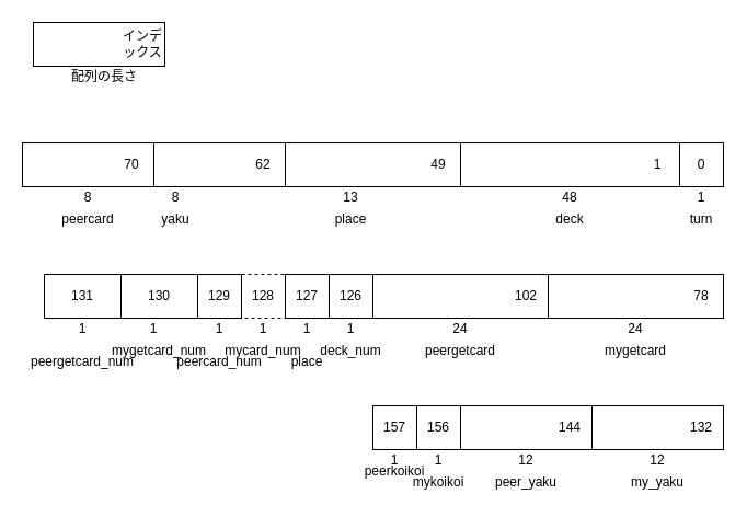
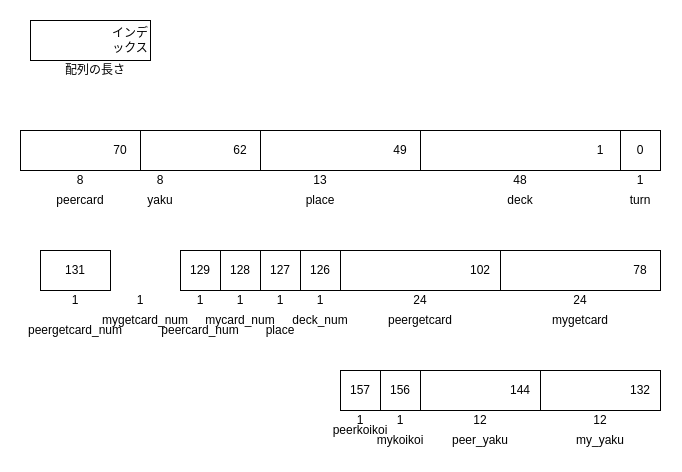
  <mxCell id="0" />
  <mxCell id="1" parent="0" />
  <mxCell id="2" value="" style="rounded=0;whiteSpace=wrap;html=1;fillColor=none;" vertex="1" parent="1"><mxGeometry x="30" y="20" width="120" height="40" as="geometry" /></mxCell>
  <mxCell id="3" value="インデックス" style="text;html=1;strokeColor=none;fillColor=none;align=center;verticalAlign=middle;whiteSpace=wrap;rounded=0;" vertex="1" parent="1"><mxGeometry x="110" y="30" width="40" height="20" as="geometry" /></mxCell>
  <mxCell id="4" value="配列の長さ" style="text;html=1;strokeColor=none;fillColor=none;align=center;verticalAlign=middle;whiteSpace=wrap;rounded=0;" vertex="1" parent="1"><mxGeometry x="60" y="60" width="70" height="20" as="geometry" /></mxCell>
  <mxCell id="5" value="" style="rounded=0;whiteSpace=wrap;html=1;fillColor=none;" vertex="1" parent="1"><mxGeometry x="620" y="130" width="40" height="40" as="geometry" /></mxCell>
  <mxCell id="6" value="1" style="text;html=1;strokeColor=none;fillColor=none;align=center;verticalAlign=middle;whiteSpace=wrap;rounded=0;" vertex="1" parent="1"><mxGeometry x="620" y="170" width="40" height="20" as="geometry" /></mxCell>
  <mxCell id="7" value="0" style="text;html=1;strokeColor=none;fillColor=none;align=center;verticalAlign=middle;whiteSpace=wrap;rounded=0;" vertex="1" parent="1"><mxGeometry x="620" y="140" width="40" height="20" as="geometry" /></mxCell>
  <mxCell id="8" value="turn" style="text;html=1;strokeColor=none;fillColor=none;align=center;verticalAlign=middle;whiteSpace=wrap;rounded=0;" vertex="1" parent="1"><mxGeometry x="620" y="190" width="40" height="20" as="geometry" /></mxCell>
  <mxCell id="9" value="" style="rounded=0;whiteSpace=wrap;html=1;fillColor=none;" vertex="1" parent="1"><mxGeometry x="420" y="130" width="200" height="40" as="geometry" /></mxCell>
  <mxCell id="10" value="1" style="text;html=1;strokeColor=none;fillColor=none;align=center;verticalAlign=middle;whiteSpace=wrap;rounded=0;" vertex="1" parent="1"><mxGeometry x="580" y="140" width="40" height="20" as="geometry" /></mxCell>
  <mxCell id="11" value="48" style="text;html=1;strokeColor=none;fillColor=none;align=center;verticalAlign=middle;whiteSpace=wrap;rounded=0;" vertex="1" parent="1"><mxGeometry x="500" y="170" width="40" height="20" as="geometry" /></mxCell>
  <mxCell id="12" value="deck" style="text;html=1;strokeColor=none;fillColor=none;align=center;verticalAlign=middle;whiteSpace=wrap;rounded=0;" vertex="1" parent="1"><mxGeometry x="500" y="190" width="40" height="20" as="geometry" /></mxCell>
  <mxCell id="13" value="" style="rounded=0;whiteSpace=wrap;html=1;fillColor=none;" vertex="1" parent="1"><mxGeometry x="260" y="130" width="160" height="40" as="geometry" /></mxCell>
  <mxCell id="14" value="49" style="text;html=1;strokeColor=none;fillColor=none;align=center;verticalAlign=middle;whiteSpace=wrap;rounded=0;" vertex="1" parent="1"><mxGeometry x="380" y="140" width="40" height="20" as="geometry" /></mxCell>
  <mxCell id="15" value="13" style="text;html=1;strokeColor=none;fillColor=none;align=center;verticalAlign=middle;whiteSpace=wrap;rounded=0;" vertex="1" parent="1"><mxGeometry x="300" y="170" width="40" height="20" as="geometry" /></mxCell>
  <mxCell id="16" value="place" style="text;html=1;strokeColor=none;fillColor=none;align=center;verticalAlign=middle;whiteSpace=wrap;rounded=0;" vertex="1" parent="1"><mxGeometry x="300" y="190" width="40" height="20" as="geometry" /></mxCell>
  <mxCell id="17" value="" style="rounded=0;whiteSpace=wrap;html=1;fillColor=none;" vertex="1" parent="1"><mxGeometry x="140" y="130" width="120" height="40" as="geometry" /></mxCell>
  <mxCell id="18" value="62" style="text;html=1;strokeColor=none;fillColor=none;align=center;verticalAlign=middle;whiteSpace=wrap;rounded=0;" vertex="1" parent="1"><mxGeometry x="220" y="140" width="40" height="20" as="geometry" /></mxCell>
  <mxCell id="19" value="8" style="text;html=1;strokeColor=none;fillColor=none;align=center;verticalAlign=middle;whiteSpace=wrap;rounded=0;" vertex="1" parent="1"><mxGeometry x="140" y="170" width="40" height="20" as="geometry" /></mxCell>
  <mxCell id="20" value="yaku" style="text;html=1;strokeColor=none;fillColor=none;align=center;verticalAlign=middle;whiteSpace=wrap;rounded=0;" vertex="1" parent="1"><mxGeometry x="140" y="190" width="40" height="20" as="geometry" /></mxCell>
  <mxCell id="21" value="" style="rounded=0;whiteSpace=wrap;html=1;fillColor=none;" vertex="1" parent="1"><mxGeometry x="20" y="130" width="120" height="40" as="geometry" /></mxCell>
  <mxCell id="22" value="70" style="text;html=1;strokeColor=none;fillColor=none;align=center;verticalAlign=middle;whiteSpace=wrap;rounded=0;" vertex="1" parent="1"><mxGeometry x="100" y="140" width="40" height="20" as="geometry" /></mxCell>
  <mxCell id="23" value="8" style="text;html=1;strokeColor=none;fillColor=none;align=center;verticalAlign=middle;whiteSpace=wrap;rounded=0;" vertex="1" parent="1"><mxGeometry x="60" y="170" width="40" height="20" as="geometry" /></mxCell>
  <mxCell id="24" value="peercard" style="text;html=1;strokeColor=none;fillColor=none;align=center;verticalAlign=middle;whiteSpace=wrap;rounded=0;" vertex="1" parent="1"><mxGeometry x="60" y="190" width="40" height="20" as="geometry" /></mxCell>
  <mxCell id="25" value="" style="rounded=0;whiteSpace=wrap;html=1;fillColor=none;" vertex="1" parent="1"><mxGeometry x="500" y="250" width="160" height="40" as="geometry" /></mxCell>
  <mxCell id="26" value="78" style="text;html=1;strokeColor=none;fillColor=none;align=center;verticalAlign=middle;whiteSpace=wrap;rounded=0;" vertex="1" parent="1"><mxGeometry x="620" y="260" width="40" height="20" as="geometry" /></mxCell>
  <mxCell id="27" value="24" style="text;html=1;strokeColor=none;fillColor=none;align=center;verticalAlign=middle;whiteSpace=wrap;rounded=0;" vertex="1" parent="1"><mxGeometry x="560" y="290" width="40" height="20" as="geometry" /></mxCell>
  <mxCell id="28" value="mygetcard" style="text;html=1;strokeColor=none;fillColor=none;align=center;verticalAlign=middle;whiteSpace=wrap;rounded=0;" vertex="1" parent="1"><mxGeometry x="560" y="310" width="40" height="20" as="geometry" /></mxCell>
  <mxCell id="29" value="" style="rounded=0;whiteSpace=wrap;html=1;fillColor=none;" vertex="1" parent="1"><mxGeometry x="340" y="250" width="160" height="40" as="geometry" /></mxCell>
  <mxCell id="30" value="102" style="text;html=1;strokeColor=none;fillColor=none;align=center;verticalAlign=middle;whiteSpace=wrap;rounded=0;" vertex="1" parent="1"><mxGeometry x="460" y="260" width="40" height="20" as="geometry" /></mxCell>
  <mxCell id="31" value="24" style="text;html=1;strokeColor=none;fillColor=none;align=center;verticalAlign=middle;whiteSpace=wrap;rounded=0;" vertex="1" parent="1"><mxGeometry x="400" y="290" width="40" height="20" as="geometry" /></mxCell>
  <mxCell id="32" value="peergetcard" style="text;html=1;strokeColor=none;fillColor=none;align=center;verticalAlign=middle;whiteSpace=wrap;rounded=0;" vertex="1" parent="1"><mxGeometry x="400" y="310" width="40" height="20" as="geometry" /></mxCell>
  <mxCell id="33" value="126" style="rounded=0;whiteSpace=wrap;html=1;fillColor=none;" vertex="1" parent="1"><mxGeometry x="300" y="250" width="40" height="40" as="geometry" /></mxCell>
  <mxCell id="34" value="1" style="text;html=1;strokeColor=none;fillColor=none;align=center;verticalAlign=middle;whiteSpace=wrap;rounded=0;" vertex="1" parent="1"><mxGeometry x="300" y="290" width="40" height="20" as="geometry" /></mxCell>
  <mxCell id="35" value="deck_num" style="text;html=1;strokeColor=none;fillColor=none;align=center;verticalAlign=middle;whiteSpace=wrap;rounded=0;" vertex="1" parent="1"><mxGeometry x="300" y="310" width="40" height="20" as="geometry" /></mxCell>
  <mxCell id="36" value="127" style="rounded=0;whiteSpace=wrap;html=1;fillColor=none;" vertex="1" parent="1"><mxGeometry x="260" y="250" width="40" height="40" as="geometry" /></mxCell>
  <mxCell id="37" value="1" style="text;html=1;strokeColor=none;fillColor=none;align=center;verticalAlign=middle;whiteSpace=wrap;rounded=0;" vertex="1" parent="1"><mxGeometry x="260" y="290" width="40" height="20" as="geometry" /></mxCell>
  <mxCell id="38" value="place" style="text;html=1;strokeColor=none;fillColor=none;align=center;verticalAlign=middle;whiteSpace=wrap;rounded=0;" vertex="1" parent="1"><mxGeometry x="260" y="320" width="40" height="20" as="geometry" /></mxCell>
- <mxCell id="39" value="128" style="rounded=0;whiteSpace=wrap;html=1;fillColor=none;dashed=1;" vertex="1" parent="1"><mxGeometry x="220" y="250" width="40" height="40" as="geometry" /></mxCell>
+ <mxCell id="39" value="128" style="rounded=0;whiteSpace=wrap;html=1;fillColor=none;" vertex="1" parent="1"><mxGeometry x="220" y="250" width="40" height="40" as="geometry" /></mxCell>
  <mxCell id="40" value="1" style="text;html=1;strokeColor=none;fillColor=none;align=center;verticalAlign=middle;whiteSpace=wrap;rounded=0;" vertex="1" parent="1"><mxGeometry x="220" y="290" width="40" height="20" as="geometry" /></mxCell>
  <mxCell id="41" value="mycard_num" style="text;html=1;strokeColor=none;fillColor=none;align=center;verticalAlign=middle;whiteSpace=wrap;rounded=0;" vertex="1" parent="1"><mxGeometry x="220" y="310" width="40" height="20" as="geometry" /></mxCell>
  <mxCell id="42" value="129" style="rounded=0;whiteSpace=wrap;html=1;fillColor=none;" vertex="1" parent="1"><mxGeometry x="180" y="250" width="40" height="40" as="geometry" /></mxCell>
  <mxCell id="43" value="1" style="text;html=1;strokeColor=none;fillColor=none;align=center;verticalAlign=middle;whiteSpace=wrap;rounded=0;" vertex="1" parent="1"><mxGeometry x="180" y="290" width="40" height="20" as="geometry" /></mxCell>
  <mxCell id="44" value="peercard_num" style="text;html=1;strokeColor=none;fillColor=none;align=center;verticalAlign=middle;whiteSpace=wrap;rounded=0;" vertex="1" parent="1"><mxGeometry x="180" y="320" width="40" height="20" as="geometry" /></mxCell>
- <mxCell id="45" value="130" style="rounded=0;whiteSpace=wrap;html=1;fillColor=none;" vertex="1" parent="1"><mxGeometry x="110" y="250" width="70" height="40" as="geometry" /></mxCell>
  <mxCell id="46" value="1" style="text;html=1;strokeColor=none;fillColor=none;align=center;verticalAlign=middle;whiteSpace=wrap;rounded=0;" vertex="1" parent="1"><mxGeometry x="120" y="290" width="40" height="20" as="geometry" /></mxCell>
  <mxCell id="47" value="mygetcard_num" style="text;html=1;strokeColor=none;fillColor=none;align=center;verticalAlign=middle;whiteSpace=wrap;rounded=0;" vertex="1" parent="1"><mxGeometry x="125" y="310" width="40" height="20" as="geometry" /></mxCell>
  <mxCell id="48" value="131" style="rounded=0;whiteSpace=wrap;html=1;fillColor=none;" vertex="1" parent="1"><mxGeometry x="40" y="250" width="70" height="40" as="geometry" /></mxCell>
  <mxCell id="49" value="1" style="text;html=1;strokeColor=none;fillColor=none;align=center;verticalAlign=middle;whiteSpace=wrap;rounded=0;" vertex="1" parent="1"><mxGeometry x="55" y="290" width="40" height="20" as="geometry" /></mxCell>
  <mxCell id="50" value="peergetcard_num" style="text;html=1;strokeColor=none;fillColor=none;align=center;verticalAlign=middle;whiteSpace=wrap;rounded=0;" vertex="1" parent="1"><mxGeometry x="55" y="320" width="40" height="20" as="geometry" /></mxCell>
  <mxCell id="51" value="" style="rounded=0;whiteSpace=wrap;html=1;fillColor=none;" vertex="1" parent="1"><mxGeometry x="540" y="370" width="120" height="40" as="geometry" /></mxCell>
  <mxCell id="52" value="12" style="text;html=1;strokeColor=none;fillColor=none;align=center;verticalAlign=middle;whiteSpace=wrap;rounded=0;" vertex="1" parent="1"><mxGeometry x="580" y="410" width="40" height="20" as="geometry" /></mxCell>
  <mxCell id="53" value="my_yaku" style="text;html=1;strokeColor=none;fillColor=none;align=center;verticalAlign=middle;whiteSpace=wrap;rounded=0;" vertex="1" parent="1"><mxGeometry x="580" y="430" width="40" height="20" as="geometry" /></mxCell>
  <mxCell id="54" value="132" style="text;html=1;strokeColor=none;fillColor=none;align=center;verticalAlign=middle;whiteSpace=wrap;rounded=0;" vertex="1" parent="1"><mxGeometry x="620" y="380" width="40" height="20" as="geometry" /></mxCell>
  <mxCell id="55" value="" style="rounded=0;whiteSpace=wrap;html=1;fillColor=none;" vertex="1" parent="1"><mxGeometry x="420" y="370" width="120" height="40" as="geometry" /></mxCell>
  <mxCell id="56" value="12" style="text;html=1;strokeColor=none;fillColor=none;align=center;verticalAlign=middle;whiteSpace=wrap;rounded=0;" vertex="1" parent="1"><mxGeometry x="460" y="410" width="40" height="20" as="geometry" /></mxCell>
  <mxCell id="57" value="peer_yaku" style="text;html=1;strokeColor=none;fillColor=none;align=center;verticalAlign=middle;whiteSpace=wrap;rounded=0;" vertex="1" parent="1"><mxGeometry x="460" y="430" width="40" height="20" as="geometry" /></mxCell>
  <mxCell id="58" value="144" style="text;html=1;strokeColor=none;fillColor=none;align=center;verticalAlign=middle;whiteSpace=wrap;rounded=0;" vertex="1" parent="1"><mxGeometry x="500" y="380" width="40" height="20" as="geometry" /></mxCell>
  <mxCell id="59" value="156" style="rounded=0;whiteSpace=wrap;html=1;fillColor=none;" vertex="1" parent="1"><mxGeometry x="380" y="370" width="40" height="40" as="geometry" /></mxCell>
  <mxCell id="60" value="1" style="text;html=1;strokeColor=none;fillColor=none;align=center;verticalAlign=middle;whiteSpace=wrap;rounded=0;" vertex="1" parent="1"><mxGeometry x="380" y="410" width="40" height="20" as="geometry" /></mxCell>
  <mxCell id="61" value="mykoikoi" style="text;html=1;strokeColor=none;fillColor=none;align=center;verticalAlign=middle;whiteSpace=wrap;rounded=0;" vertex="1" parent="1"><mxGeometry x="380" y="430" width="40" height="20" as="geometry" /></mxCell>
  <mxCell id="62" value="157" style="rounded=0;whiteSpace=wrap;html=1;fillColor=none;" vertex="1" parent="1"><mxGeometry x="340" y="370" width="40" height="40" as="geometry" /></mxCell>
  <mxCell id="63" value="1" style="text;html=1;strokeColor=none;fillColor=none;align=center;verticalAlign=middle;whiteSpace=wrap;rounded=0;" vertex="1" parent="1"><mxGeometry x="340" y="410" width="40" height="20" as="geometry" /></mxCell>
  <mxCell id="64" value="peerkoikoi" style="text;html=1;strokeColor=none;fillColor=none;align=center;verticalAlign=middle;whiteSpace=wrap;rounded=0;" vertex="1" parent="1"><mxGeometry x="340" y="420" width="40" height="20" as="geometry" /></mxCell>
